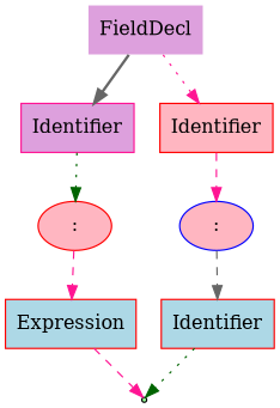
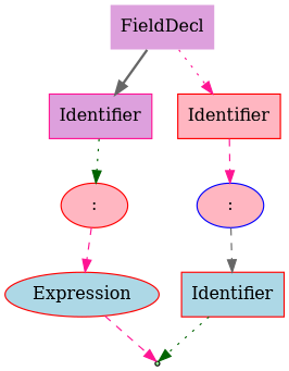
  digraph {
    node [shape=box style=filled fillcolor=lightpink color=red]
    edge [color=deeppink style=dashed]
    n1 [label=FieldDecl shape=plaintext fillcolor=plum]
    n2 [label=Identifier fillcolor=plum color=deeppink]
    n3 [label=Identifier]
    n4 [label=":" shape=oval]
-   n5 [label=Expression fillcolor=lightblue]
+   n5 [label=Expression shape=ellipse fillcolor=lightblue]
    end [shape=point fillcolor=palegreen color=black]
    n7 [label=":" shape=oval color=blue]
    n8 [label=Identifier fillcolor=lightblue]
    n1 -> n2 [color=gray40 style=bold]
    n1 -> n3 [style=dotted]
    n2 -> n4 [color=darkgreen style=dotted]
    n3 -> n7
    n4 -> n5
    n5 -> end
    n7 -> n8 [color=gray40]
    n8 -> end [color=darkgreen style=dotted]
  }
